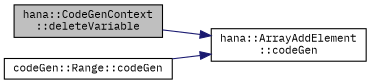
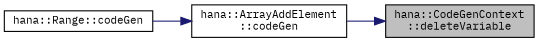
  digraph {
    fontname="IBM Plex Mono"
    rankdir=RL
    node [color=black fillcolor=white fontname="IBM Plex Mono" fontsize=10 shape=record style=filled]
    edge [color=midnightblue dir=back fontname="IBM Plex Mono" fontsize=10 labelfontname=Helvetica labelfontsize=10 style=solid]
    n1 [fillcolor=grey75 fontcolor=black height=0.2 label="hana::CodeGenContext\l::deleteVariable" width=0.4]
    n2 [height=0.2 label="hana::ArrayAddElement\l::codeGen" width=0.4]
-   n3 [height=0.2 label="codeGen::Range::codeGen" width=0.4]
-   n2 -> n1
+   n3 [height=0.2 label="hana::Range::codeGen" width=0.4]
+   n1 -> n2
    n2 -> n3
  }
